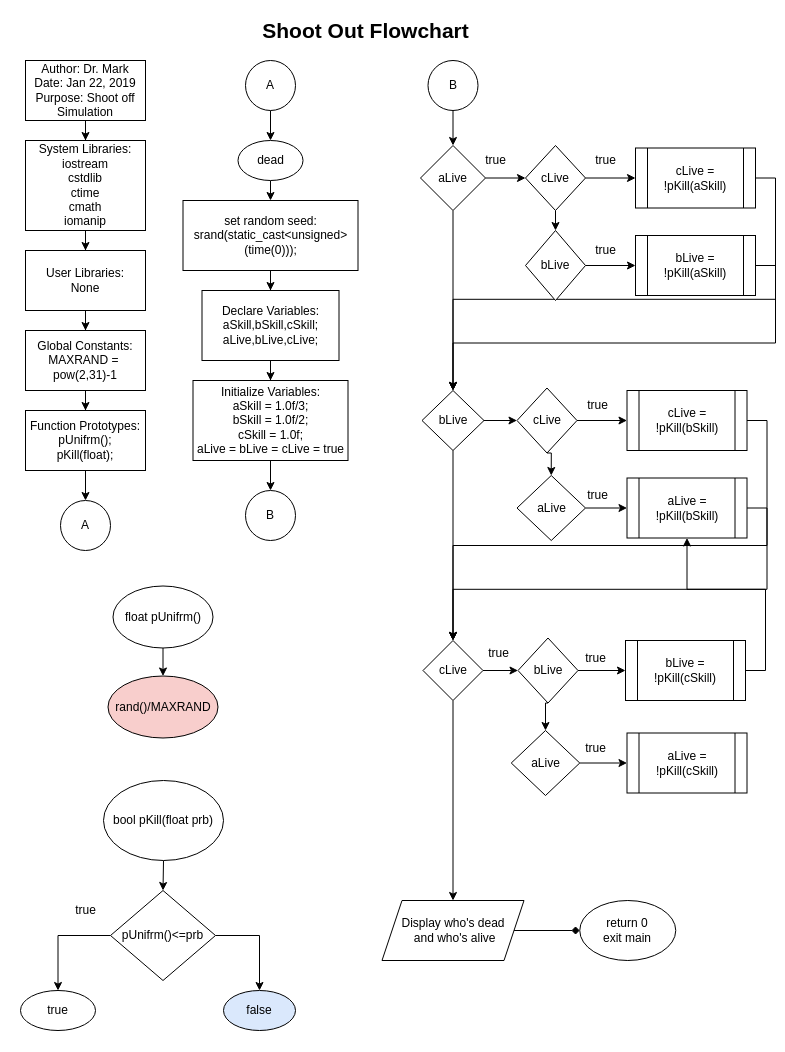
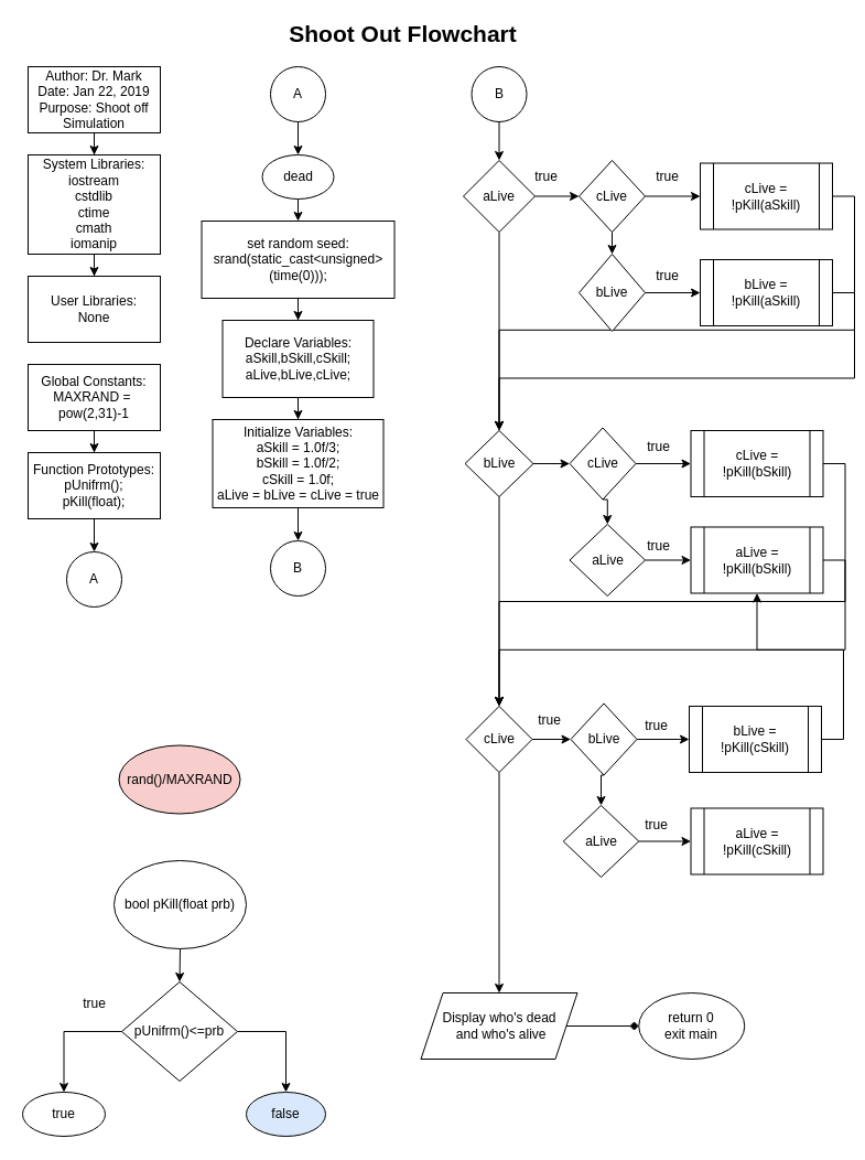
  <mxCell id="0" />
  <mxCell id="1" parent="0" />
  <mxCell id="2" style="edgeStyle=orthogonalEdgeStyle;rounded=0;orthogonalLoop=1;jettySize=auto;html=1;exitX=0.5;exitY=1;exitDx=0;exitDy=0;" edge="1" parent="1" source="3" target="5"><mxGeometry relative="1" as="geometry" /></mxCell>
  <mxCell id="3" value="Author: Dr. Mark&lt;br&gt;Date: Jan 22, 2019&lt;br&gt;Purpose: Shoot off Simulation" style="rounded=0;whiteSpace=wrap;html=1;" vertex="1" parent="1"><mxGeometry x="25" y="60" width="120" height="60" as="geometry" /></mxCell>
  <mxCell id="4" style="edgeStyle=orthogonalEdgeStyle;rounded=0;orthogonalLoop=1;jettySize=auto;html=1;exitX=0.5;exitY=1;exitDx=0;exitDy=0;" edge="1" parent="1" source="5" target="7"><mxGeometry relative="1" as="geometry" /></mxCell>
  <mxCell id="5" value="System Libraries:&lt;br&gt;iostream&lt;br&gt;cstdlib&lt;br&gt;ctime&lt;br&gt;cmath&lt;br&gt;iomanip" style="rounded=0;whiteSpace=wrap;html=1;" vertex="1" parent="1"><mxGeometry x="25" y="140" width="120" height="90" as="geometry" /></mxCell>
- <mxCell id="6" style="edgeStyle=orthogonalEdgeStyle;rounded=0;orthogonalLoop=1;jettySize=auto;html=1;exitX=0.5;exitY=1;exitDx=0;exitDy=0;" edge="1" parent="1" source="7" target="9"><mxGeometry relative="1" as="geometry" /></mxCell>
  <mxCell id="7" value="User Libraries:&lt;br&gt;None" style="rounded=0;whiteSpace=wrap;html=1;" vertex="1" parent="1"><mxGeometry x="25" y="250" width="120" height="60" as="geometry" /></mxCell>
  <mxCell id="8" style="edgeStyle=orthogonalEdgeStyle;rounded=0;orthogonalLoop=1;jettySize=auto;html=1;exitX=0.5;exitY=1;exitDx=0;exitDy=0;" edge="1" parent="1" source="9" target="11"><mxGeometry relative="1" as="geometry" /></mxCell>
  <mxCell id="9" value="Global Constants:&lt;br&gt;MAXRAND =&amp;nbsp;&lt;br&gt;pow(2,31)-1" style="rounded=0;whiteSpace=wrap;html=1;" vertex="1" parent="1"><mxGeometry x="25" y="330" width="120" height="60" as="geometry" /></mxCell>
  <mxCell id="10" style="edgeStyle=orthogonalEdgeStyle;rounded=0;orthogonalLoop=1;jettySize=auto;html=1;exitX=0.5;exitY=1;exitDx=0;exitDy=0;entryX=0.5;entryY=0;entryDx=0;entryDy=0;" edge="1" parent="1" source="11" target="12"><mxGeometry relative="1" as="geometry" /></mxCell>
  <mxCell id="11" value="Function Prototypes:&lt;br&gt;pUnifrm();&lt;br&gt;pKill(float);" style="rounded=0;whiteSpace=wrap;html=1;" vertex="1" parent="1"><mxGeometry x="25" y="410" width="120" height="60" as="geometry" /></mxCell>
  <mxCell id="12" value="A" style="ellipse;whiteSpace=wrap;html=1;aspect=fixed;" vertex="1" parent="1"><mxGeometry x="60" y="500" width="50" height="50" as="geometry" /></mxCell>
  <mxCell id="13" value="&lt;b&gt;&lt;font style=&quot;font-size: 21px&quot;&gt;Shoot Out Flowchart&lt;/font&gt;&lt;/b&gt;" style="text;html=1;align=center;verticalAlign=middle;resizable=0;points=[];autosize=1;" vertex="1" parent="1"><mxGeometry x="255" y="20" width="220" height="20" as="geometry" /></mxCell>
  <mxCell id="14" style="edgeStyle=orthogonalEdgeStyle;rounded=0;orthogonalLoop=1;jettySize=auto;html=1;exitX=0.5;exitY=1;exitDx=0;exitDy=0;entryX=0.5;entryY=0;entryDx=0;entryDy=0;" edge="1" parent="1" source="15" target="17"><mxGeometry relative="1" as="geometry" /></mxCell>
  <mxCell id="15" value="A" style="ellipse;whiteSpace=wrap;html=1;aspect=fixed;" vertex="1" parent="1"><mxGeometry x="245" y="60" width="50" height="50" as="geometry" /></mxCell>
  <mxCell id="16" style="edgeStyle=orthogonalEdgeStyle;rounded=0;orthogonalLoop=1;jettySize=auto;html=1;exitX=0.5;exitY=1;exitDx=0;exitDy=0;entryX=0.5;entryY=0;entryDx=0;entryDy=0;" edge="1" parent="1" source="17" target="19"><mxGeometry relative="1" as="geometry" /></mxCell>
  <mxCell id="17" value="dead" style="ellipse;whiteSpace=wrap;html=1;" vertex="1" parent="1"><mxGeometry x="237.5" y="140" width="65" height="40" as="geometry" /></mxCell>
  <mxCell id="18" style="edgeStyle=orthogonalEdgeStyle;rounded=0;orthogonalLoop=1;jettySize=auto;html=1;exitX=0.5;exitY=1;exitDx=0;exitDy=0;" edge="1" parent="1" source="19" target="21"><mxGeometry relative="1" as="geometry" /></mxCell>
  <mxCell id="19" value="set random seed:&lt;br&gt;srand(static_cast&amp;lt;unsigned&amp;gt;&lt;br&gt;(time(0)));" style="rounded=0;whiteSpace=wrap;html=1;" vertex="1" parent="1"><mxGeometry x="182.5" y="200" width="175" height="70" as="geometry" /></mxCell>
  <mxCell id="20" style="edgeStyle=orthogonalEdgeStyle;rounded=0;orthogonalLoop=1;jettySize=auto;html=1;exitX=0.5;exitY=1;exitDx=0;exitDy=0;" edge="1" parent="1" source="21" target="23"><mxGeometry relative="1" as="geometry" /></mxCell>
  <mxCell id="21" value="Declare Variables:&lt;br&gt;aSkill,bSkill,cSkill;&lt;br&gt;aLive,bLive,cLive;" style="rounded=0;whiteSpace=wrap;html=1;" vertex="1" parent="1"><mxGeometry x="201.5" y="290" width="137" height="70" as="geometry" /></mxCell>
  <mxCell id="22" style="edgeStyle=orthogonalEdgeStyle;rounded=0;orthogonalLoop=1;jettySize=auto;html=1;exitX=0.5;exitY=1;exitDx=0;exitDy=0;entryX=0.5;entryY=0;entryDx=0;entryDy=0;" edge="1" parent="1" source="23" target="24"><mxGeometry relative="1" as="geometry" /></mxCell>
  <mxCell id="23" value="Initialize Variables:&lt;br&gt;aSkill = 1.0f/3;&lt;br&gt;bSkill = 1.0f/2;&lt;br&gt;cSkill = 1.0f;&lt;br&gt;aLive = bLive = cLive = true" style="rounded=0;whiteSpace=wrap;html=1;" vertex="1" parent="1"><mxGeometry x="192.5" y="380" width="155" height="80" as="geometry" /></mxCell>
  <mxCell id="24" value="B" style="ellipse;whiteSpace=wrap;html=1;aspect=fixed;" vertex="1" parent="1"><mxGeometry x="245" y="490" width="50" height="50" as="geometry" /></mxCell>
  <mxCell id="25" style="edgeStyle=orthogonalEdgeStyle;rounded=0;orthogonalLoop=1;jettySize=auto;html=1;exitX=0.5;exitY=1;exitDx=0;exitDy=0;entryX=0.5;entryY=0;entryDx=0;entryDy=0;" edge="1" parent="1" source="26" target="29"><mxGeometry relative="1" as="geometry" /></mxCell>
  <mxCell id="26" value="B" style="ellipse;whiteSpace=wrap;html=1;aspect=fixed;" vertex="1" parent="1"><mxGeometry x="427.5" y="60" width="50" height="50" as="geometry" /></mxCell>
  <mxCell id="27" style="edgeStyle=orthogonalEdgeStyle;rounded=0;orthogonalLoop=1;jettySize=auto;html=1;exitX=1;exitY=0.5;exitDx=0;exitDy=0;entryX=0;entryY=0.5;entryDx=0;entryDy=0;" edge="1" parent="1" source="29" target="32"><mxGeometry relative="1" as="geometry" /></mxCell>
  <mxCell id="28" style="edgeStyle=orthogonalEdgeStyle;rounded=0;orthogonalLoop=1;jettySize=auto;html=1;exitX=0.5;exitY=1;exitDx=0;exitDy=0;entryX=0.5;entryY=0;entryDx=0;entryDy=0;" edge="1" parent="1" source="29" target="43"><mxGeometry relative="1" as="geometry" /></mxCell>
  <mxCell id="29" value="aLive" style="rhombus;whiteSpace=wrap;html=1;" vertex="1" parent="1"><mxGeometry x="420" y="145" width="65" height="65" as="geometry" /></mxCell>
  <mxCell id="30" style="edgeStyle=orthogonalEdgeStyle;rounded=0;orthogonalLoop=1;jettySize=auto;html=1;exitX=1;exitY=0.5;exitDx=0;exitDy=0;entryX=0;entryY=0.5;entryDx=0;entryDy=0;" edge="1" parent="1" source="32" target="34"><mxGeometry relative="1" as="geometry" /></mxCell>
  <mxCell id="31" style="edgeStyle=orthogonalEdgeStyle;rounded=0;orthogonalLoop=1;jettySize=auto;html=1;exitX=0.5;exitY=1;exitDx=0;exitDy=0;entryX=0.5;entryY=0;entryDx=0;entryDy=0;" edge="1" parent="1" source="32" target="38"><mxGeometry relative="1" as="geometry" /></mxCell>
  <mxCell id="32" value="cLive" style="rhombus;whiteSpace=wrap;html=1;" vertex="1" parent="1"><mxGeometry x="525" y="145" width="60" height="65" as="geometry" /></mxCell>
  <mxCell id="33" style="edgeStyle=orthogonalEdgeStyle;rounded=0;orthogonalLoop=1;jettySize=auto;html=1;exitX=1;exitY=0.5;exitDx=0;exitDy=0;entryX=0.5;entryY=0;entryDx=0;entryDy=0;" edge="1" parent="1" source="34" target="43"><mxGeometry relative="1" as="geometry" /></mxCell>
  <mxCell id="34" value="cLive = !pKill(aSkill)" style="shape=process;whiteSpace=wrap;html=1;backgroundOutline=1;" vertex="1" parent="1"><mxGeometry x="635" y="147.5" width="120" height="60" as="geometry" /></mxCell>
  <mxCell id="35" value="true" style="text;html=1;align=center;verticalAlign=middle;resizable=0;points=[];autosize=1;" vertex="1" parent="1"><mxGeometry x="475" y="150" width="40" height="20" as="geometry" /></mxCell>
  <mxCell id="36" value="true" style="text;html=1;align=center;verticalAlign=middle;resizable=0;points=[];autosize=1;" vertex="1" parent="1"><mxGeometry x="585" y="150" width="40" height="20" as="geometry" /></mxCell>
  <mxCell id="37" style="edgeStyle=orthogonalEdgeStyle;rounded=0;orthogonalLoop=1;jettySize=auto;html=1;exitX=1;exitY=0.5;exitDx=0;exitDy=0;entryX=0;entryY=0.5;entryDx=0;entryDy=0;" edge="1" parent="1" source="38" target="40"><mxGeometry relative="1" as="geometry" /></mxCell>
  <mxCell id="38" value="bLive" style="rhombus;whiteSpace=wrap;html=1;" vertex="1" parent="1"><mxGeometry x="525" y="230" width="60" height="70" as="geometry" /></mxCell>
  <mxCell id="39" style="edgeStyle=orthogonalEdgeStyle;rounded=0;orthogonalLoop=1;jettySize=auto;html=1;exitX=1;exitY=0.5;exitDx=0;exitDy=0;entryX=0.5;entryY=0;entryDx=0;entryDy=0;" edge="1" parent="1" source="40" target="43"><mxGeometry relative="1" as="geometry" /></mxCell>
  <mxCell id="40" value="bLive = !pKill(aSkill)" style="shape=process;whiteSpace=wrap;html=1;backgroundOutline=1;" vertex="1" parent="1"><mxGeometry x="635" y="235" width="120" height="60" as="geometry" /></mxCell>
  <mxCell id="41" style="edgeStyle=orthogonalEdgeStyle;rounded=0;orthogonalLoop=1;jettySize=auto;html=1;exitX=1;exitY=0.5;exitDx=0;exitDy=0;" edge="1" parent="1" source="43" target="47"><mxGeometry relative="1" as="geometry" /></mxCell>
  <mxCell id="42" style="edgeStyle=orthogonalEdgeStyle;rounded=0;orthogonalLoop=1;jettySize=auto;html=1;exitX=0.5;exitY=1;exitDx=0;exitDy=0;entryX=0.5;entryY=0;entryDx=0;entryDy=0;" edge="1" parent="1" source="43" target="58"><mxGeometry relative="1" as="geometry" /></mxCell>
  <mxCell id="43" value="bLive" style="rhombus;whiteSpace=wrap;html=1;" vertex="1" parent="1"><mxGeometry x="421.5" y="390" width="62" height="60" as="geometry" /></mxCell>
  <mxCell id="44" value="true" style="text;html=1;align=center;verticalAlign=middle;resizable=0;points=[];autosize=1;" vertex="1" parent="1"><mxGeometry x="585" y="240" width="40" height="20" as="geometry" /></mxCell>
  <mxCell id="45" style="edgeStyle=orthogonalEdgeStyle;rounded=0;orthogonalLoop=1;jettySize=auto;html=1;exitX=1;exitY=0.5;exitDx=0;exitDy=0;entryX=0;entryY=0.5;entryDx=0;entryDy=0;" edge="1" parent="1" source="47" target="49"><mxGeometry relative="1" as="geometry" /></mxCell>
  <mxCell id="46" style="edgeStyle=orthogonalEdgeStyle;rounded=0;orthogonalLoop=1;jettySize=auto;html=1;exitX=0.5;exitY=1;exitDx=0;exitDy=0;entryX=0.5;entryY=0;entryDx=0;entryDy=0;" edge="1" parent="1" source="47" target="52"><mxGeometry relative="1" as="geometry" /></mxCell>
  <mxCell id="47" value="cLive" style="rhombus;whiteSpace=wrap;html=1;" vertex="1" parent="1"><mxGeometry x="516.5" y="387.5" width="60" height="65" as="geometry" /></mxCell>
  <mxCell id="48" style="edgeStyle=orthogonalEdgeStyle;rounded=0;orthogonalLoop=1;jettySize=auto;html=1;exitX=1;exitY=0.5;exitDx=0;exitDy=0;entryX=0.5;entryY=0;entryDx=0;entryDy=0;" edge="1" parent="1" source="49" target="58"><mxGeometry relative="1" as="geometry" /></mxCell>
  <mxCell id="49" value="cLive = !pKill(bSkill)" style="shape=process;whiteSpace=wrap;html=1;backgroundOutline=1;" vertex="1" parent="1"><mxGeometry x="626.5" y="390" width="120" height="60" as="geometry" /></mxCell>
  <mxCell id="50" value="true" style="text;html=1;align=center;verticalAlign=middle;resizable=0;points=[];autosize=1;" vertex="1" parent="1"><mxGeometry x="576.5" y="395" width="40" height="20" as="geometry" /></mxCell>
  <mxCell id="51" style="edgeStyle=orthogonalEdgeStyle;rounded=0;orthogonalLoop=1;jettySize=auto;html=1;exitX=1;exitY=0.5;exitDx=0;exitDy=0;entryX=0;entryY=0.5;entryDx=0;entryDy=0;" edge="1" parent="1" source="52" target="54"><mxGeometry relative="1" as="geometry" /></mxCell>
  <mxCell id="52" value="aLive" style="rhombus;whiteSpace=wrap;html=1;" vertex="1" parent="1"><mxGeometry x="516.5" y="475" width="68.5" height="65" as="geometry" /></mxCell>
  <mxCell id="53" style="edgeStyle=orthogonalEdgeStyle;rounded=0;orthogonalLoop=1;jettySize=auto;html=1;exitX=1;exitY=0.5;exitDx=0;exitDy=0;" edge="1" parent="1" source="54" target="58"><mxGeometry relative="1" as="geometry" /></mxCell>
  <mxCell id="54" value="aLive = !pKill(bSkill)" style="shape=process;whiteSpace=wrap;html=1;backgroundOutline=1;" vertex="1" parent="1"><mxGeometry x="626.5" y="477.5" width="120" height="60" as="geometry" /></mxCell>
  <mxCell id="55" value="true" style="text;html=1;align=center;verticalAlign=middle;resizable=0;points=[];autosize=1;" vertex="1" parent="1"><mxGeometry x="576.5" y="485" width="40" height="20" as="geometry" /></mxCell>
  <mxCell id="56" style="edgeStyle=orthogonalEdgeStyle;rounded=0;orthogonalLoop=1;jettySize=auto;html=1;exitX=1;exitY=0.5;exitDx=0;exitDy=0;entryX=0;entryY=0.5;entryDx=0;entryDy=0;" edge="1" parent="1" source="58" target="61"><mxGeometry relative="1" as="geometry" /></mxCell>
  <mxCell id="57" style="edgeStyle=orthogonalEdgeStyle;rounded=0;orthogonalLoop=1;jettySize=auto;html=1;exitX=0.5;exitY=1;exitDx=0;exitDy=0;entryX=0.5;entryY=0;entryDx=0;entryDy=0;" edge="1" parent="1" source="58" target="71"><mxGeometry relative="1" as="geometry" /></mxCell>
  <mxCell id="58" value="cLive" style="rhombus;whiteSpace=wrap;html=1;" vertex="1" parent="1"><mxGeometry x="422.5" y="640" width="60" height="60" as="geometry" /></mxCell>
  <mxCell id="59" style="edgeStyle=orthogonalEdgeStyle;rounded=0;orthogonalLoop=1;jettySize=auto;html=1;exitX=1;exitY=0.5;exitDx=0;exitDy=0;entryX=0;entryY=0.5;entryDx=0;entryDy=0;" edge="1" parent="1" source="61" target="63"><mxGeometry relative="1" as="geometry" /></mxCell>
  <mxCell id="60" style="edgeStyle=orthogonalEdgeStyle;rounded=0;orthogonalLoop=1;jettySize=auto;html=1;exitX=0.5;exitY=1;exitDx=0;exitDy=0;entryX=0.5;entryY=0;entryDx=0;entryDy=0;" edge="1" parent="1" source="61" target="66"><mxGeometry relative="1" as="geometry" /></mxCell>
  <mxCell id="61" value="bLive" style="rhombus;whiteSpace=wrap;html=1;" vertex="1" parent="1"><mxGeometry x="517.5" y="637.5" width="60" height="65" as="geometry" /></mxCell>
  <mxCell id="62" style="edgeStyle=orthogonalEdgeStyle;rounded=0;orthogonalLoop=1;jettySize=auto;html=1;exitX=1;exitY=0.5;exitDx=0;exitDy=0;" edge="1" parent="1" source="63" target="54"><mxGeometry relative="1" as="geometry" /></mxCell>
  <mxCell id="63" value="bLive = !pKill(cSkill)" style="shape=process;whiteSpace=wrap;html=1;backgroundOutline=1;" vertex="1" parent="1"><mxGeometry x="625" y="640" width="120" height="60" as="geometry" /></mxCell>
  <mxCell id="64" value="true" style="text;html=1;align=center;verticalAlign=middle;resizable=0;points=[];autosize=1;" vertex="1" parent="1"><mxGeometry x="575" y="647.5" width="40" height="20" as="geometry" /></mxCell>
  <mxCell id="65" style="edgeStyle=orthogonalEdgeStyle;rounded=0;orthogonalLoop=1;jettySize=auto;html=1;exitX=1;exitY=0.5;exitDx=0;exitDy=0;entryX=0;entryY=0.5;entryDx=0;entryDy=0;" edge="1" parent="1" source="66" target="67"><mxGeometry relative="1" as="geometry" /></mxCell>
  <mxCell id="66" value="aLive" style="rhombus;whiteSpace=wrap;html=1;" vertex="1" parent="1"><mxGeometry x="510.75" y="730" width="68.5" height="65" as="geometry" /></mxCell>
  <mxCell id="67" value="aLive = !pKill(cSkill)" style="shape=process;whiteSpace=wrap;html=1;backgroundOutline=1;" vertex="1" parent="1"><mxGeometry x="626.5" y="732.5" width="120" height="60" as="geometry" /></mxCell>
  <mxCell id="68" value="true" style="text;html=1;align=center;verticalAlign=middle;resizable=0;points=[];autosize=1;" vertex="1" parent="1"><mxGeometry x="575" y="737.5" width="40" height="20" as="geometry" /></mxCell>
  <mxCell id="69" value="true" style="text;html=1;align=center;verticalAlign=middle;resizable=0;points=[];autosize=1;" vertex="1" parent="1"><mxGeometry x="477.5" y="642.5" width="40" height="20" as="geometry" /></mxCell>
  <mxCell id="70" style="edgeStyle=orthogonalEdgeStyle;rounded=0;orthogonalLoop=1;jettySize=auto;html=1;exitX=1;exitY=0.5;exitDx=0;exitDy=0;entryX=0;entryY=0.5;entryDx=0;entryDy=0;endArrow=diamond;" edge="1" parent="1" source="71" target="72"><mxGeometry relative="1" as="geometry" /></mxCell>
  <mxCell id="71" value="Display who's dead&lt;br&gt;&amp;nbsp;and who's alive" style="shape=parallelogram;perimeter=parallelogramPerimeter;whiteSpace=wrap;html=1;fixedSize=1;" vertex="1" parent="1"><mxGeometry x="381.5" y="900" width="142" height="60" as="geometry" /></mxCell>
  <mxCell id="72" value="return 0&lt;br&gt;exit main" style="ellipse;whiteSpace=wrap;html=1;" vertex="1" parent="1"><mxGeometry x="579.25" y="900" width="96" height="60" as="geometry" /></mxCell>
- <mxCell id="73" style="edgeStyle=orthogonalEdgeStyle;rounded=0;orthogonalLoop=1;jettySize=auto;html=1;exitX=0.5;exitY=1;exitDx=0;exitDy=0;entryX=0.5;entryY=0;entryDx=0;entryDy=0;" edge="1" parent="1" source="74" target="75"><mxGeometry relative="1" as="geometry" /></mxCell>
- <mxCell id="74" value="float pUnifrm()" style="ellipse;whiteSpace=wrap;html=1;" vertex="1" parent="1"><mxGeometry x="112.5" y="585.5" width="100" height="62" as="geometry" /></mxCell>
  <mxCell id="75" value="rand()/MAXRAND" style="ellipse;whiteSpace=wrap;html=1;fillColor=#f8cecc;" vertex="1" parent="1"><mxGeometry x="107.5" y="675.5" width="110" height="62" as="geometry" /></mxCell>
  <mxCell id="76" style="edgeStyle=orthogonalEdgeStyle;rounded=0;orthogonalLoop=1;jettySize=auto;html=1;exitX=0.5;exitY=1;exitDx=0;exitDy=0;entryX=0.5;entryY=0;entryDx=0;entryDy=0;" edge="1" parent="1" source="77" target="80"><mxGeometry relative="1" as="geometry" /></mxCell>
  <mxCell id="77" value="bool pKill(float prb)" style="ellipse;whiteSpace=wrap;html=1;" vertex="1" parent="1"><mxGeometry x="103" y="780" width="120" height="80" as="geometry" /></mxCell>
  <mxCell id="78" style="edgeStyle=orthogonalEdgeStyle;rounded=0;orthogonalLoop=1;jettySize=auto;html=1;exitX=0;exitY=0.5;exitDx=0;exitDy=0;entryX=0.5;entryY=0;entryDx=0;entryDy=0;" edge="1" parent="1" source="80" target="81"><mxGeometry relative="1" as="geometry" /></mxCell>
  <mxCell id="79" style="edgeStyle=orthogonalEdgeStyle;rounded=0;orthogonalLoop=1;jettySize=auto;html=1;exitX=1;exitY=0.5;exitDx=0;exitDy=0;entryX=0.5;entryY=0;entryDx=0;entryDy=0;" edge="1" parent="1" source="80" target="82"><mxGeometry relative="1" as="geometry" /></mxCell>
  <mxCell id="80" value="pUnifrm()&amp;lt;=prb" style="rhombus;whiteSpace=wrap;html=1;" vertex="1" parent="1"><mxGeometry x="110" y="890" width="105" height="90" as="geometry" /></mxCell>
  <mxCell id="81" value="true" style="ellipse;whiteSpace=wrap;html=1;" vertex="1" parent="1"><mxGeometry x="20" y="990" width="75" height="40" as="geometry" /></mxCell>
  <mxCell id="82" value="false" style="ellipse;whiteSpace=wrap;html=1;fillColor=#dae8fc;" vertex="1" parent="1"><mxGeometry x="223" y="990" width="72" height="40" as="geometry" /></mxCell>
  <mxCell id="83" value="true" style="text;html=1;align=center;verticalAlign=middle;resizable=0;points=[];autosize=1;" vertex="1" parent="1"><mxGeometry x="65" y="900" width="40" height="20" as="geometry" /></mxCell>
